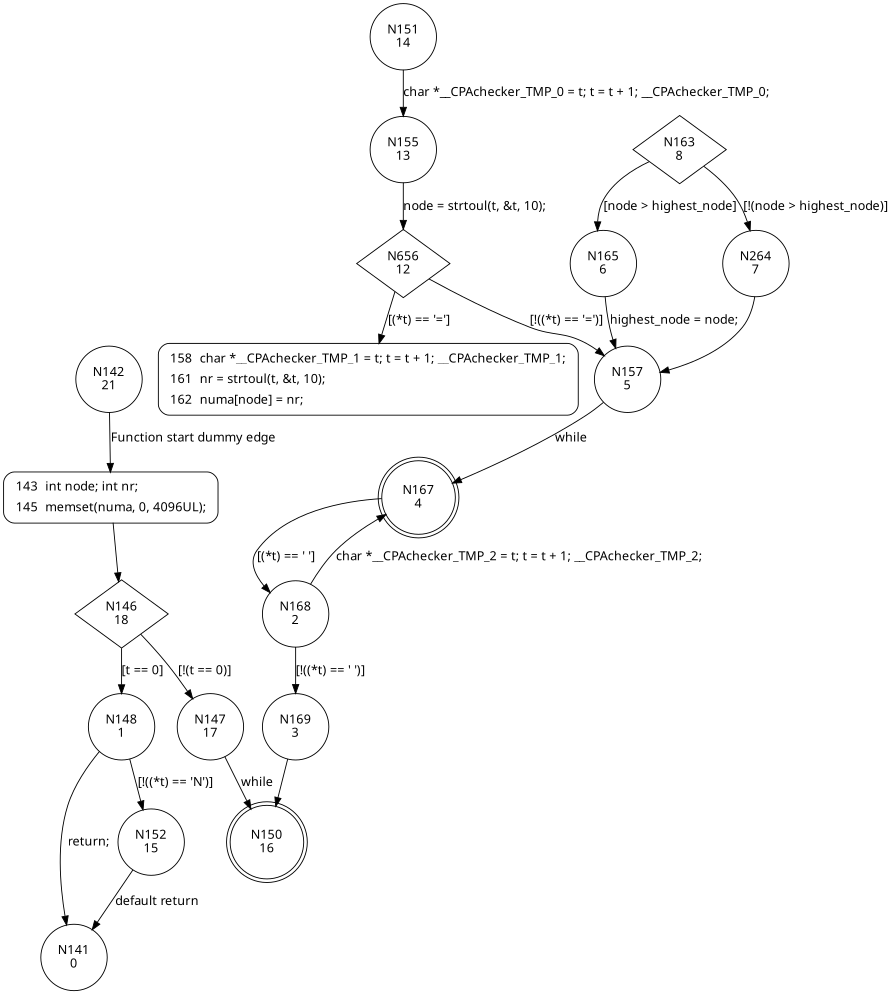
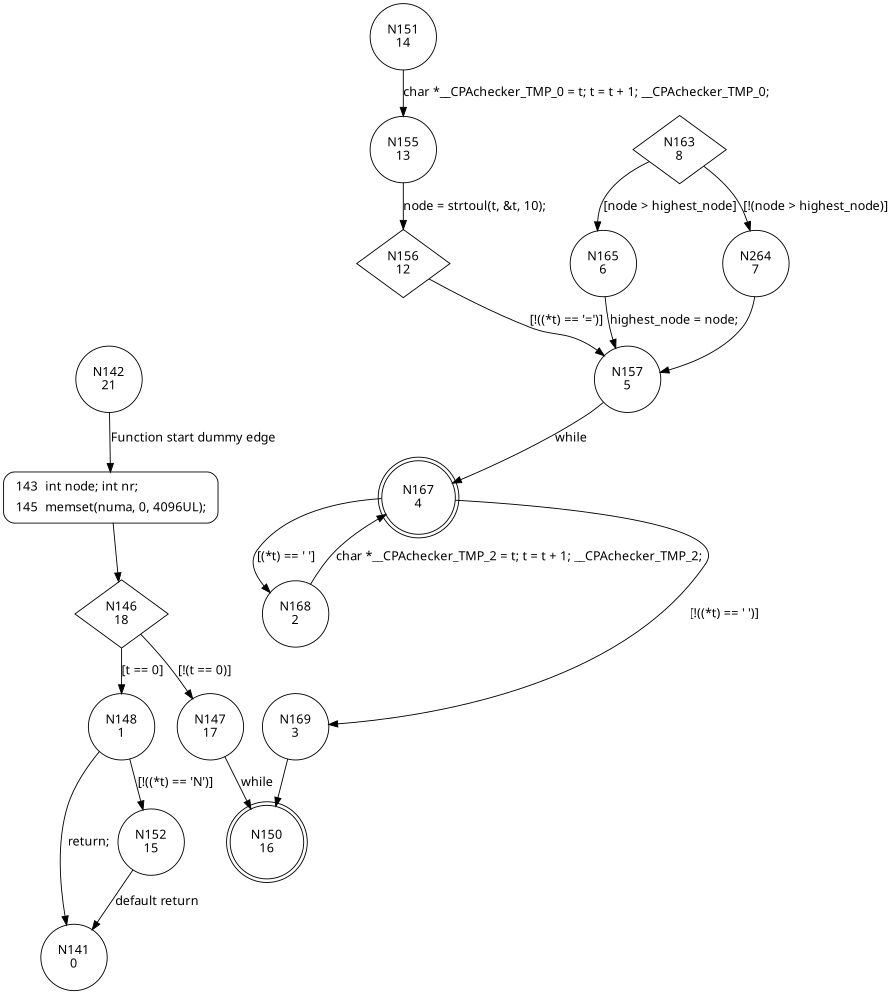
  digraph {
    fontname="Noto Sans"
    node [fontname="Noto Sans" shape=circle]
    edge [fontname="Noto Sans"]
    n1 [label="N142\n21"]
    n2 [fillcolor=white label=<<table border="0" cellborder="0" cellpadding="3" bgcolor="white"><tr><td align="right">143</td><td align="left">int node; int nr;</td></tr><tr><td align="right">145</td><td align="left">memset(numa, 0, 4096UL);</td></tr></table>> penwidth=1 shape=Mrecord style="filled,bold"]
    n3 [label="N146\n18" shape=diamond]
    n4 [label="N148\n1"]
    n5 [label="N147\n17"]
    n6 [label="N141\n0"]
    n7 [label="N152\n15"]
    n8 [label="N150\n16" shape=doublecircle]
    n9 [label="N151\n14"]
    n10 [label="N155\n13"]
-   n11 [label="N656\n12" shape=diamond]
-   n12 [fillcolor=white label=<<table border="0" cellborder="0" cellpadding="3" bgcolor="white"><tr><td align="right">158</td><td align="left">char *__CPAchecker_TMP_1 = t; t = t + 1; __CPAchecker_TMP_1;</td></tr><tr><td align="right">161</td><td align="left">nr = strtoul(t, &amp;t, 10);</td></tr><tr><td align="right">162</td><td align="left">numa[node] = nr;</td></tr></table>> penwidth=1 shape=Mrecord style="filled,bold"]
+   n11 [label="N156\n12" shape=diamond]
    n13 [label="N157\n5"]
    n14 [label="N167\n4" shape=doublecircle]
    n15 [label="N163\n8" shape=diamond]
    n16 [label="N165\n6"]
    n17 [label="N264\n7"]
    n18 [label="N168\n2"]
    n19 [label="N169\n3"]
    n1 -> n2 [label="Function start dummy edge"]
    n2 -> n3
    n3 -> n4 [label="[t == 0]"]
    n3 -> n5 [label="[!(t == 0)]"]
    n4 -> n6 [label="return;"]
    n4 -> n7 [label="[!((*t) == 'N')]"]
    n5 -> n8 [label=while]
    n7 -> n6 [label="default return"]
    n9 -> n10 [label="char *__CPAchecker_TMP_0 = t; t = t + 1; __CPAchecker_TMP_0;"]
    n10 -> n11 [label="node = strtoul(t, &t, 10);"]
-   n11 -> n12 [label="[(*t) == '=']"]
    n11 -> n13 [label="[!((*t) == '=')]"]
    n13 -> n14 [label=while]
    n14 -> n18 [label="[(*t) == ' ']"]
-   n18 -> n19 [label="[!((*t) == ' ')]"]
+   n14 -> n19 [label="[!((*t) == ' ')]"]
    n15 -> n16 [label="[node > highest_node]"]
    n15 -> n17 [label="[!(node > highest_node)]"]
    n16 -> n13 [label="highest_node = node; "]
    n17 -> n13
    n18 -> n14 [label="char *__CPAchecker_TMP_2 = t; t = t + 1; __CPAchecker_TMP_2; "]
    n19 -> n8
  }
